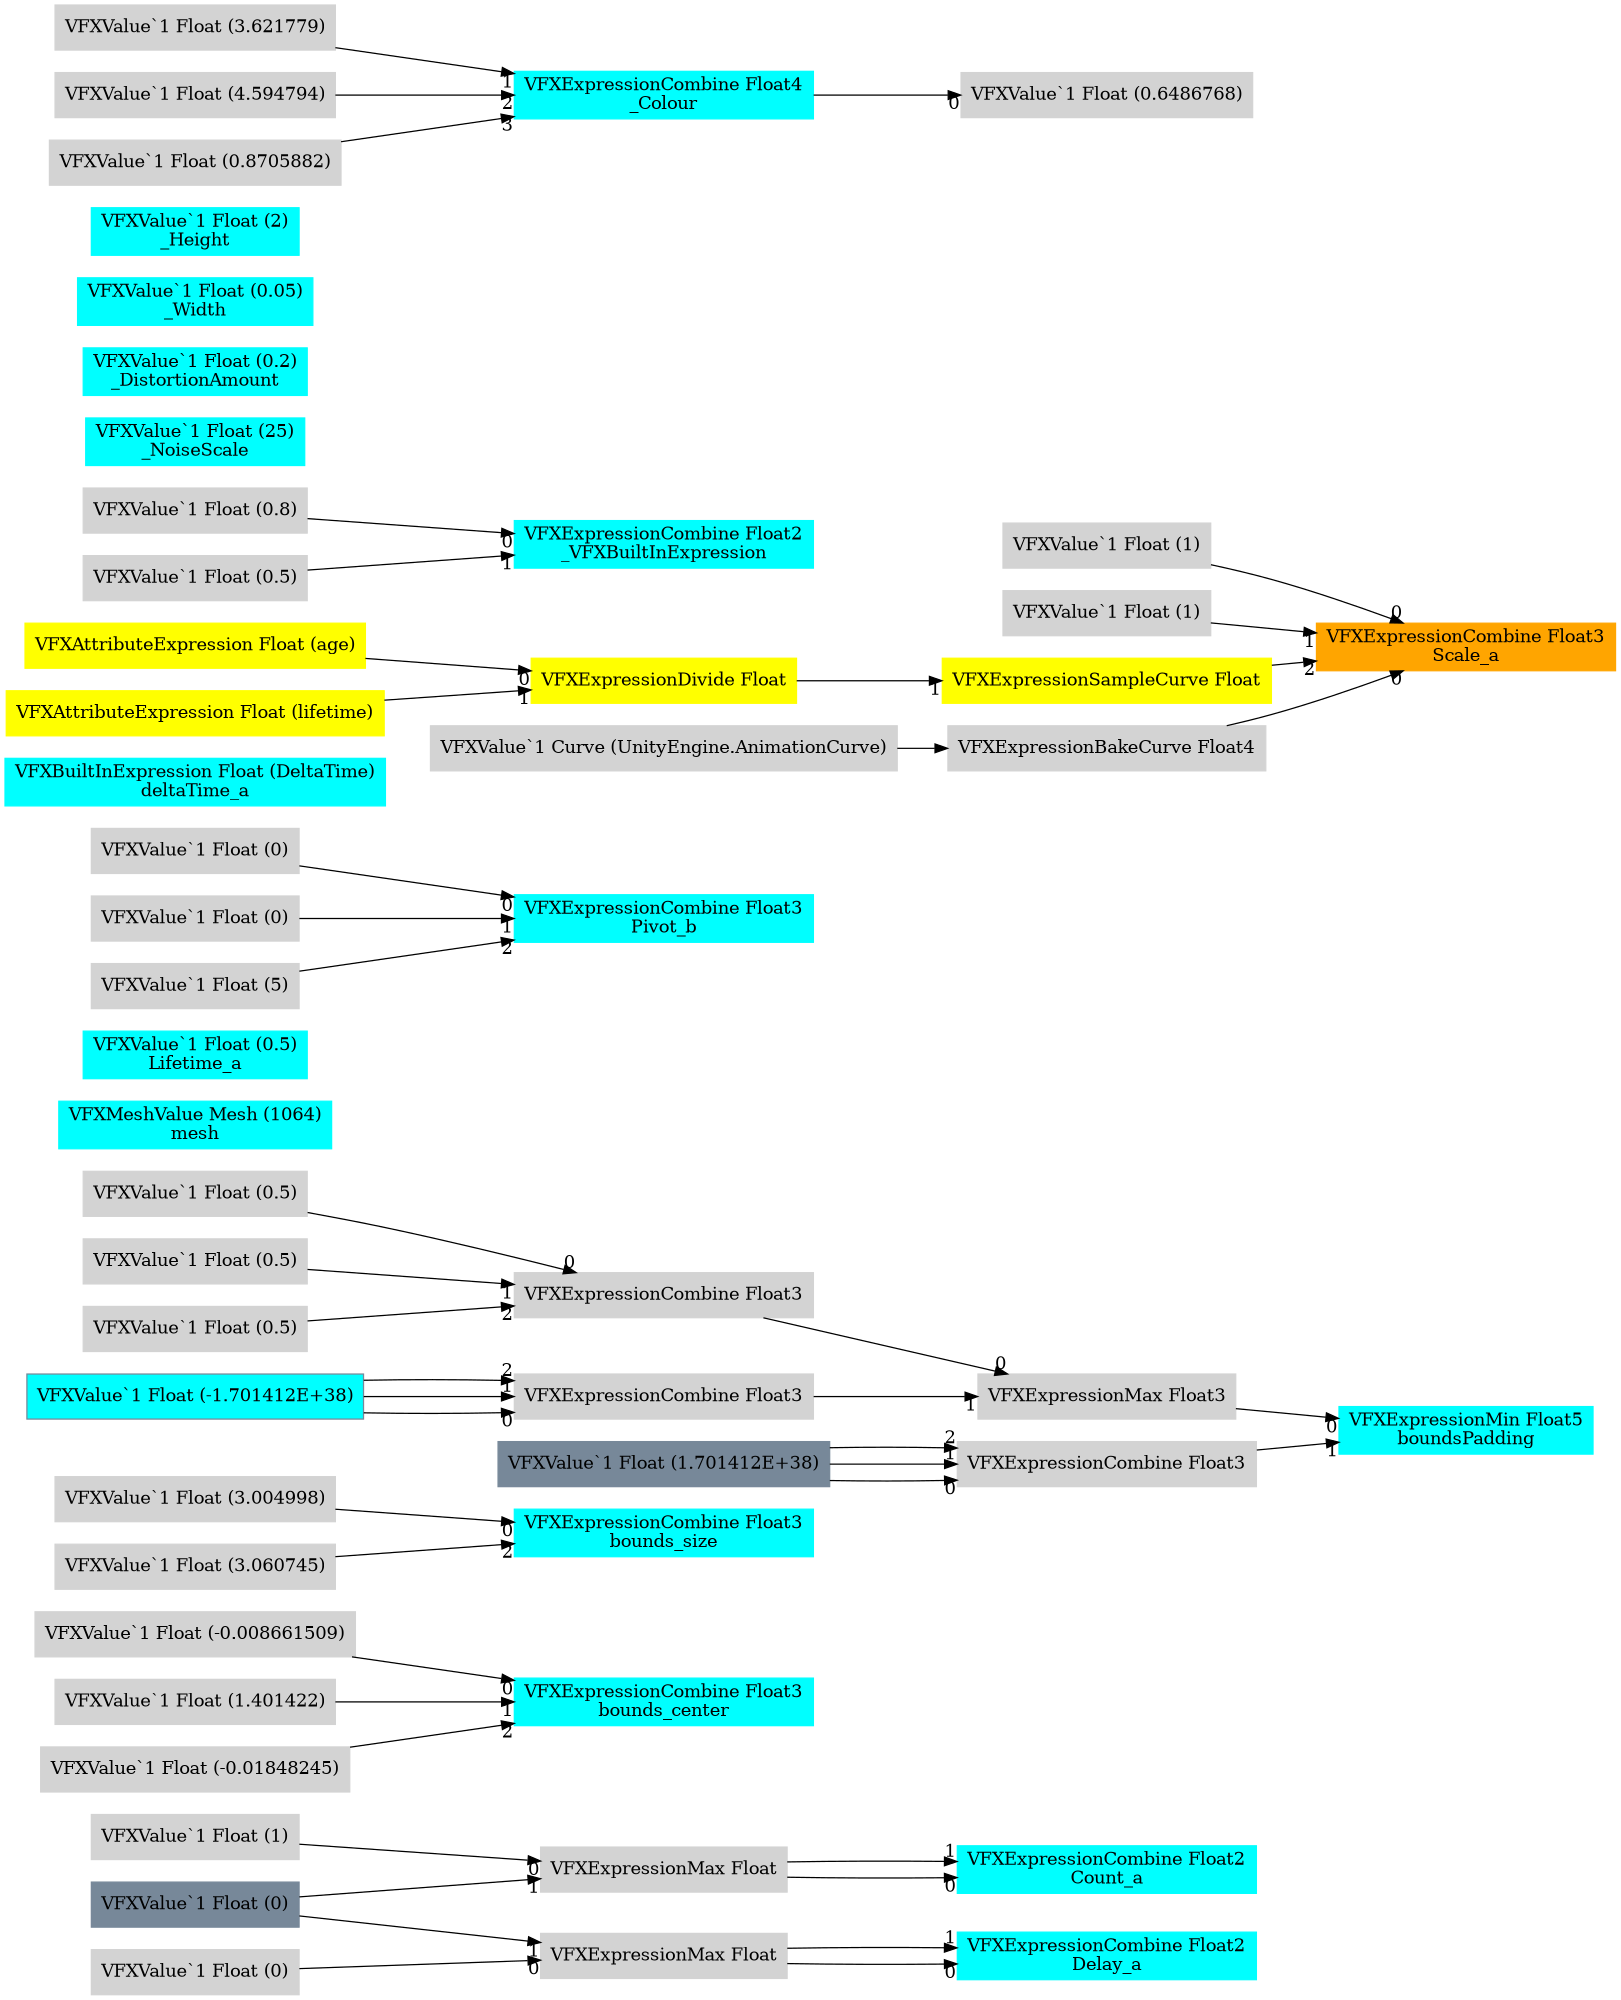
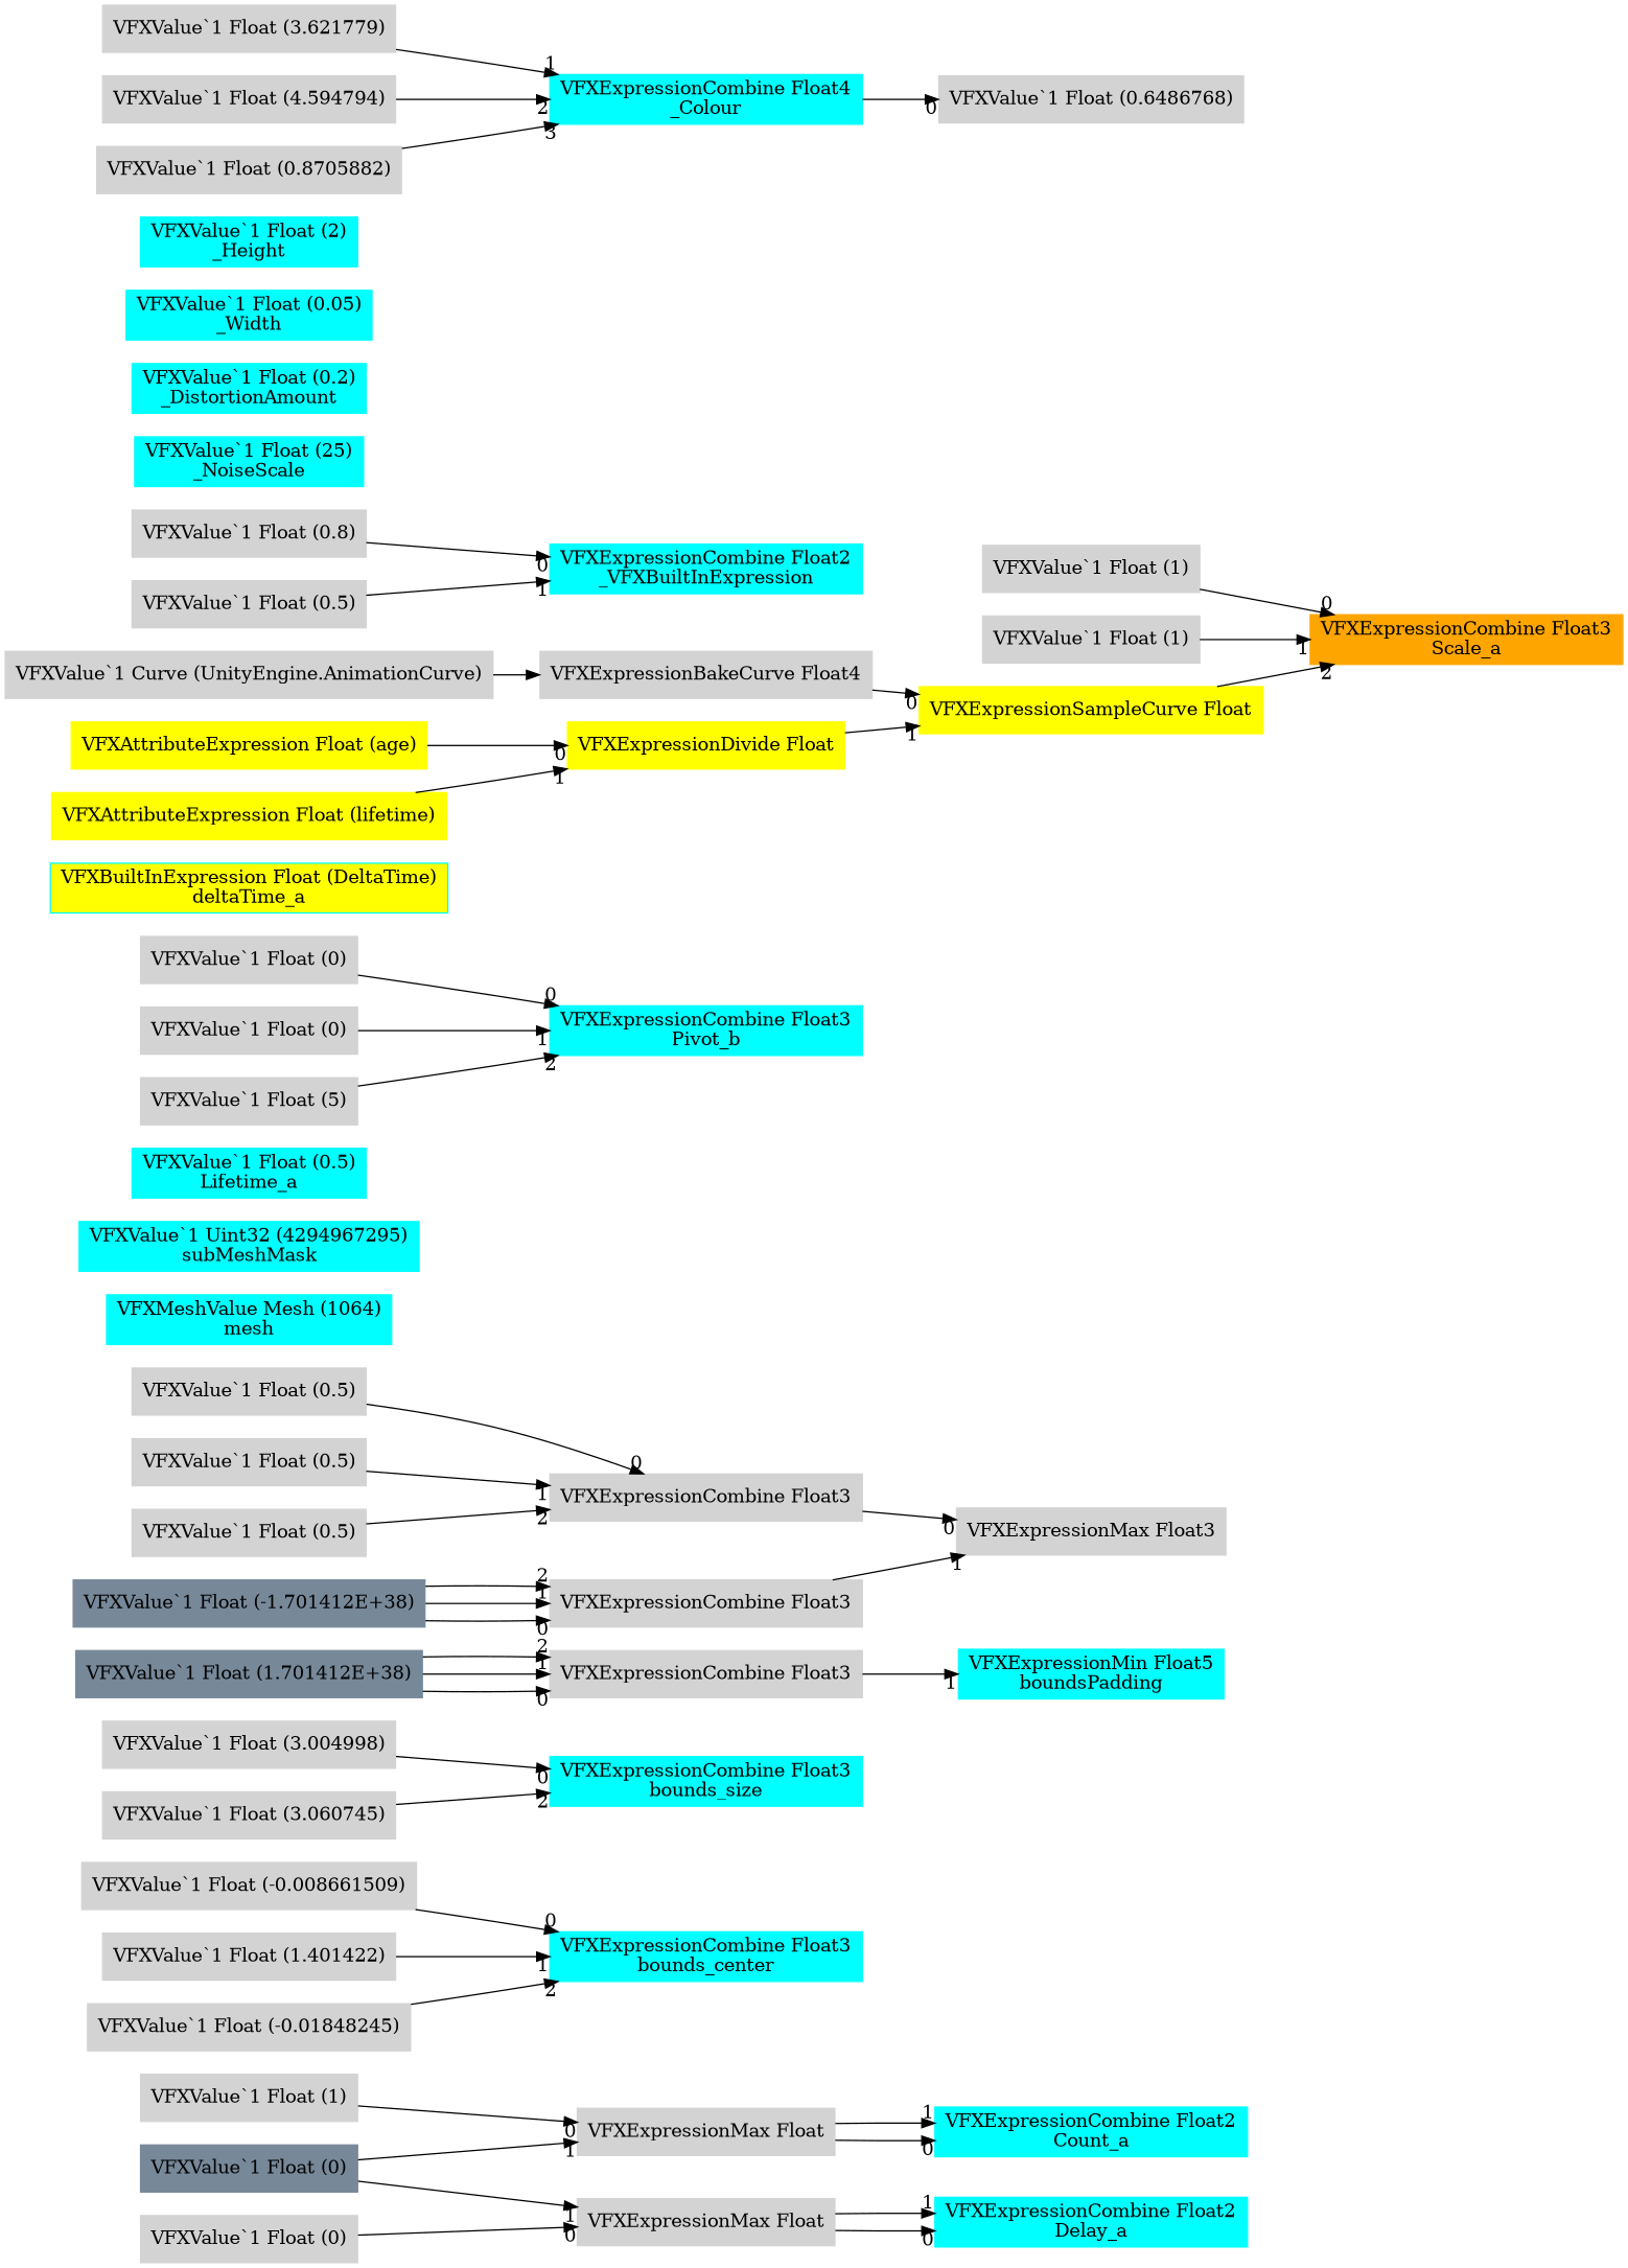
  digraph {
    rankdir=LR
    node [color=lightgray shape=box style=filled]
    edge [headlabel=0]
    n1 [color=cyan label="VFXExpressionCombine Float2\nCount_a"]
    n2 [label="VFXExpressionMax Float"]
    n3 [label="VFXValue`1 Float (1)"]
    n4 [color=lightslategray label="VFXValue`1 Float (0)"]
    n5 [label="VFXExpressionMax Float"]
    n6 [color=cyan label="VFXExpressionCombine Float2\nDelay_a"]
    n7 [label="VFXValue`1 Float (0)"]
    n8 [color=cyan label="VFXExpressionCombine Float3\nbounds_center"]
    n9 [label="VFXValue`1 Float (-0.008661509)"]
    n10 [label="VFXValue`1 Float (1.401422)"]
    n11 [label="VFXValue`1 Float (-0.01848245)"]
    n12 [color=cyan label="VFXExpressionCombine Float3\nbounds_size"]
    n13 [label="VFXValue`1 Float (3.004998)"]
    n14 [label="VFXValue`1 Float (3.060745)"]
    n15 [color=cyan label="VFXExpressionMin Float5\nboundsPadding"]
    n16 [label="VFXExpressionMax Float3"]
    n17 [label="VFXExpressionCombine Float3"]
    n18 [label="VFXValue`1 Float (0.5)"]
    n19 [label="VFXValue`1 Float (0.5)"]
    n20 [label="VFXValue`1 Float (0.5)"]
    n21 [label="VFXExpressionCombine Float3"]
-   n22 [color=lightslategray label="VFXValue`1 Float (-1.701412E+38)" fillcolor=cyan]
+   n22 [color=lightslategray label="VFXValue`1 Float (-1.701412E+38)"]
    n23 [label="VFXExpressionCombine Float3"]
    n24 [color=lightslategray label="VFXValue`1 Float (1.701412E+38)"]
    n25 [color=cyan label="VFXMeshValue Mesh (1064)\nmesh"]
+   n26 [color=cyan label="VFXValue`1 Uint32 (4294967295)\nsubMeshMask"]
    n27 [color=cyan label="VFXValue`1 Float (0.5)\nLifetime_a"]
    n28 [color=cyan label="VFXExpressionCombine Float3\nPivot_b"]
    n29 [label="VFXValue`1 Float (0)"]
    n30 [label="VFXValue`1 Float (0)"]
    n31 [label="VFXValue`1 Float (5)"]
-   n32 [color=cyan label="VFXBuiltInExpression Float (DeltaTime)\ndeltaTime_a"]
+   n32 [color=cyan label="VFXBuiltInExpression Float (DeltaTime)\ndeltaTime_a" fillcolor=yellow]
    n33 [color=orange label="VFXExpressionCombine Float3\nScale_a"]
    n34 [label="VFXValue`1 Float (1)"]
    n35 [label="VFXValue`1 Float (1)"]
    n36 [color=yellow label="VFXExpressionSampleCurve Float"]
    n37 [label="VFXExpressionBakeCurve Float4"]
    n38 [label="VFXValue`1 Curve (UnityEngine.AnimationCurve)"]
    n39 [color=yellow label="VFXExpressionDivide Float"]
    n40 [color=yellow label="VFXAttributeExpression Float (age)"]
    n41 [color=yellow label="VFXAttributeExpression Float (lifetime)"]
    n42 [color=cyan label="VFXExpressionCombine Float2\n_VFXBuiltInExpression"]
    n43 [label="VFXValue`1 Float (0.8)"]
    n44 [label="VFXValue`1 Float (0.5)"]
    n45 [color=cyan label="VFXValue`1 Float (25)\n_NoiseScale"]
    n46 [color=cyan label="VFXValue`1 Float (0.2)\n_DistortionAmount"]
    n47 [color=cyan label="VFXValue`1 Float (0.05)\n_Width"]
    n48 [color=cyan label="VFXValue`1 Float (2)\n_Height"]
    n49 [color=cyan label="VFXExpressionCombine Float4\n_Colour"]
    n50 [label="VFXValue`1 Float (0.6486768)"]
    n51 [label="VFXValue`1 Float (3.621779)"]
    n52 [label="VFXValue`1 Float (4.594794)"]
    n53 [label="VFXValue`1 Float (0.8705882)"]
    n2 -> n1
    n2 -> n1 [headlabel=1]
    n3 -> n2
    n4 -> n2 [headlabel=1]
    n4 -> n5 [headlabel=1]
    n5 -> n6
    n5 -> n6 [headlabel=1]
    n7 -> n5
    n9 -> n8
    n10 -> n8 [headlabel=1]
    n11 -> n8 [headlabel=2]
    n13 -> n12
    n14 -> n12 [headlabel=2]
-   n16 -> n15
    n17 -> n16
    n18 -> n17
    n19 -> n17 [headlabel=1]
    n20 -> n17 [headlabel=2]
    n21 -> n16 [headlabel=1]
    n22 -> n21
    n22 -> n21 [headlabel=1]
    n22 -> n21 [headlabel=2]
    n23 -> n15 [headlabel=1]
    n24 -> n23
    n24 -> n23 [headlabel=1]
    n24 -> n23 [headlabel=2]
    n29 -> n28
    n30 -> n28 [headlabel=1]
    n31 -> n28 [headlabel=2]
    n34 -> n33
    n35 -> n33 [headlabel=1]
    n36 -> n33 [headlabel=2]
-   n37 -> n33
+   n37 -> n36
    n38 -> n37 [headlabel=""]
    n39 -> n36 [headlabel=1]
    n40 -> n39
    n41 -> n39 [headlabel=1]
    n43 -> n42
    n44 -> n42 [headlabel=1]
    n49 -> n50
    n51 -> n49 [headlabel=1]
    n52 -> n49 [headlabel=2]
    n53 -> n49 [headlabel=3]
  }
